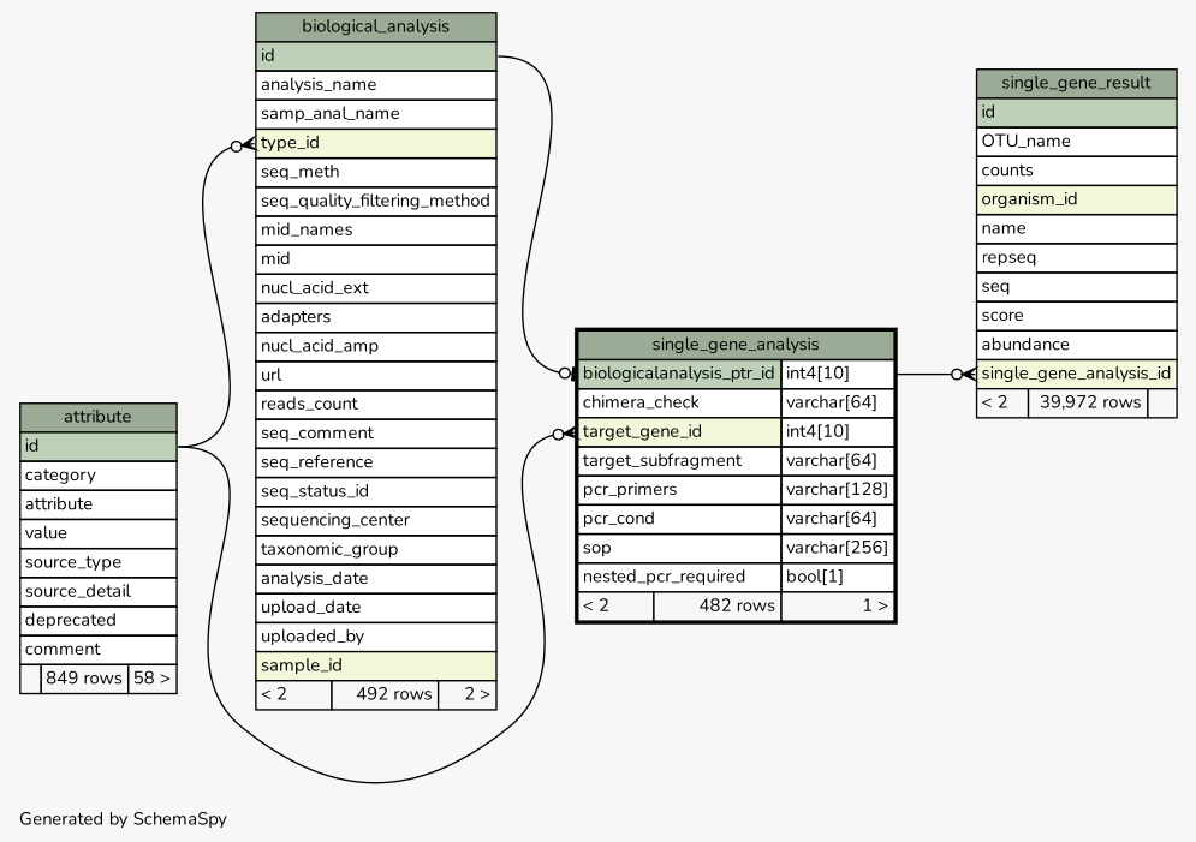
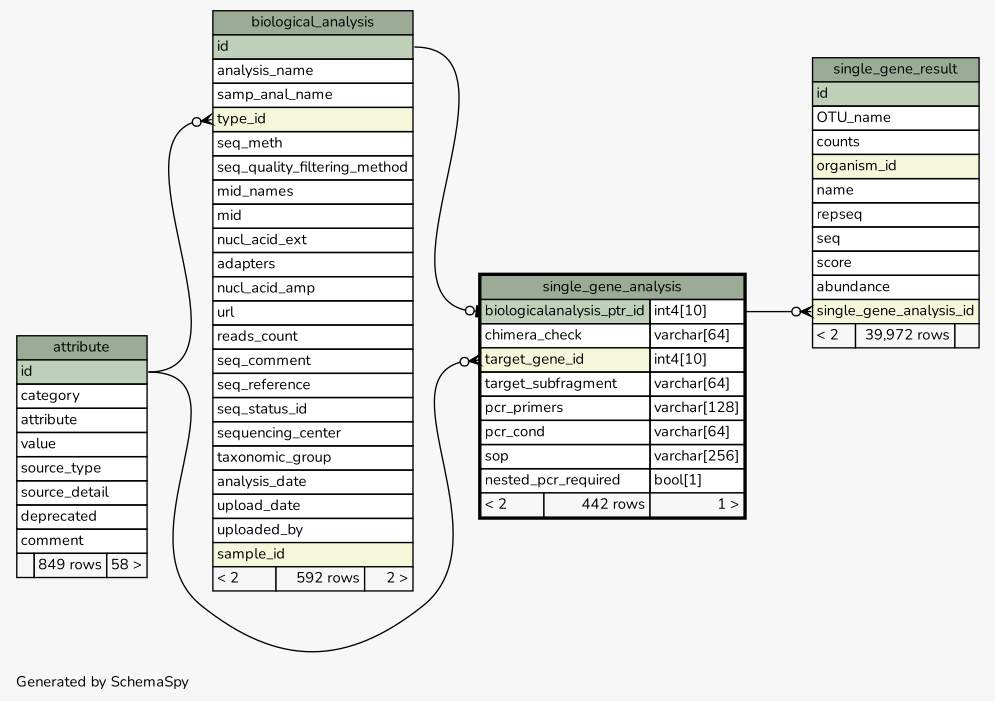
  digraph {
    bgcolor="#f7f7f7"
    fontname=Nunito
    fontsize=11
    label="\nGenerated by SchemaSpy"
    labeljust=l
    nodesep=0.18
    rankdir=RL
    ranksep=0.46
    node [fontname=Nunito fontsize=11 shape=plaintext]
    edge [arrowhead=none arrowsize=0.8 arrowtail=crowodot dir=back fontname=Nunito headport="id:e"]
-   n1 [label=<     <TABLE BORDER="0" CELLBORDER="1" CELLSPACING="0" BGCOLOR="#ffffff">       <TR><TD COLSPAN="3" BGCOLOR="#9bab96" ALIGN="CENTER">biological_analysis</TD></TR>       <TR><TD PORT="id" COLSPAN="3" BGCOLOR="#bed1b8" ALIGN="LEFT">id</TD></TR>       <TR><TD PORT="analysis_name" COLSPAN="3" ALIGN="LEFT">analysis_name</TD></TR>       <TR><TD PORT="samp_anal_name" COLSPAN="3" ALIGN="LEFT">samp_anal_name</TD></TR>       <TR><TD PORT="type_id" COLSPAN="3" BGCOLOR="#f4f7da" ALIGN="LEFT">type_id</TD></TR>       <TR><TD PORT="seq_meth" COLSPAN="3" ALIGN="LEFT">seq_meth</TD></TR>       <TR><TD PORT="seq_quality_filtering_method" COLSPAN="3" ALIGN="LEFT">seq_quality_filtering_method</TD></TR>       <TR><TD PORT="mid_names" COLSPAN="3" ALIGN="LEFT">mid_names</TD></TR>       <TR><TD PORT="mid" COLSPAN="3" ALIGN="LEFT">mid</TD></TR>       <TR><TD PORT="nucl_acid_ext" COLSPAN="3" ALIGN="LEFT">nucl_acid_ext</TD></TR>       <TR><TD PORT="adapters" COLSPAN="3" ALIGN="LEFT">adapters</TD></TR>       <TR><TD PORT="nucl_acid_amp" COLSPAN="3" ALIGN="LEFT">nucl_acid_amp</TD></TR>       <TR><TD PORT="url" COLSPAN="3" ALIGN="LEFT">url</TD></TR>       <TR><TD PORT="reads_count" COLSPAN="3" ALIGN="LEFT">reads_count</TD></TR>       <TR><TD PORT="seq_comment" COLSPAN="3" ALIGN="LEFT">seq_comment</TD></TR>       <TR><TD PORT="seq_reference" COLSPAN="3" ALIGN="LEFT">seq_reference</TD></TR>       <TR><TD PORT="seq_status_id" COLSPAN="3" ALIGN="LEFT">seq_status_id</TD></TR>       <TR><TD PORT="sequencing_center" COLSPAN="3" ALIGN="LEFT">sequencing_center</TD></TR>       <TR><TD PORT="taxonomic_group" COLSPAN="3" ALIGN="LEFT">taxonomic_group</TD></TR>       <TR><TD PORT="analysis_date" COLSPAN="3" ALIGN="LEFT">analysis_date</TD></TR>       <TR><TD PORT="upload_date" COLSPAN="3" ALIGN="LEFT">upload_date</TD></TR>       <TR><TD PORT="uploaded_by" COLSPAN="3" ALIGN="LEFT">uploaded_by</TD></TR>       <TR><TD PORT="sample_id" COLSPAN="3" BGCOLOR="#f4f7da" ALIGN="LEFT">sample_id</TD></TR>       <TR><TD ALIGN="LEFT" BGCOLOR="#f7f7f7">&lt; 2</TD><TD ALIGN="RIGHT" BGCOLOR="#f7f7f7">492 rows</TD><TD ALIGN="RIGHT" BGCOLOR="#f7f7f7">2 &gt;</TD></TR>     </TABLE>>]
+   n1 [label=<     <TABLE BORDER="0" CELLBORDER="1" CELLSPACING="0" BGCOLOR="#ffffff">       <TR><TD COLSPAN="3" BGCOLOR="#9bab96" ALIGN="CENTER">biological_analysis</TD></TR>       <TR><TD PORT="id" COLSPAN="3" BGCOLOR="#bed1b8" ALIGN="LEFT">id</TD></TR>       <TR><TD PORT="analysis_name" COLSPAN="3" ALIGN="LEFT">analysis_name</TD></TR>       <TR><TD PORT="samp_anal_name" COLSPAN="3" ALIGN="LEFT">samp_anal_name</TD></TR>       <TR><TD PORT="type_id" COLSPAN="3" BGCOLOR="#f4f7da" ALIGN="LEFT">type_id</TD></TR>       <TR><TD PORT="seq_meth" COLSPAN="3" ALIGN="LEFT">seq_meth</TD></TR>       <TR><TD PORT="seq_quality_filtering_method" COLSPAN="3" ALIGN="LEFT">seq_quality_filtering_method</TD></TR>       <TR><TD PORT="mid_names" COLSPAN="3" ALIGN="LEFT">mid_names</TD></TR>       <TR><TD PORT="mid" COLSPAN="3" ALIGN="LEFT">mid</TD></TR>       <TR><TD PORT="nucl_acid_ext" COLSPAN="3" ALIGN="LEFT">nucl_acid_ext</TD></TR>       <TR><TD PORT="adapters" COLSPAN="3" ALIGN="LEFT">adapters</TD></TR>       <TR><TD PORT="nucl_acid_amp" COLSPAN="3" ALIGN="LEFT">nucl_acid_amp</TD></TR>       <TR><TD PORT="url" COLSPAN="3" ALIGN="LEFT">url</TD></TR>       <TR><TD PORT="reads_count" COLSPAN="3" ALIGN="LEFT">reads_count</TD></TR>       <TR><TD PORT="seq_comment" COLSPAN="3" ALIGN="LEFT">seq_comment</TD></TR>       <TR><TD PORT="seq_reference" COLSPAN="3" ALIGN="LEFT">seq_reference</TD></TR>       <TR><TD PORT="seq_status_id" COLSPAN="3" ALIGN="LEFT">seq_status_id</TD></TR>       <TR><TD PORT="sequencing_center" COLSPAN="3" ALIGN="LEFT">sequencing_center</TD></TR>       <TR><TD PORT="taxonomic_group" COLSPAN="3" ALIGN="LEFT">taxonomic_group</TD></TR>       <TR><TD PORT="analysis_date" COLSPAN="3" ALIGN="LEFT">analysis_date</TD></TR>       <TR><TD PORT="upload_date" COLSPAN="3" ALIGN="LEFT">upload_date</TD></TR>       <TR><TD PORT="uploaded_by" COLSPAN="3" ALIGN="LEFT">uploaded_by</TD></TR>       <TR><TD PORT="sample_id" COLSPAN="3" BGCOLOR="#f4f7da" ALIGN="LEFT">sample_id</TD></TR>       <TR><TD ALIGN="LEFT" BGCOLOR="#f7f7f7">&lt; 2</TD><TD ALIGN="RIGHT" BGCOLOR="#f7f7f7">592 rows</TD><TD ALIGN="RIGHT" BGCOLOR="#f7f7f7">2 &gt;</TD></TR>     </TABLE>>]
    n2 [label=<     <TABLE BORDER="0" CELLBORDER="1" CELLSPACING="0" BGCOLOR="#ffffff">       <TR><TD COLSPAN="3" BGCOLOR="#9bab96" ALIGN="CENTER">attribute</TD></TR>       <TR><TD PORT="id" COLSPAN="3" BGCOLOR="#bed1b8" ALIGN="LEFT">id</TD></TR>       <TR><TD PORT="category" COLSPAN="3" ALIGN="LEFT">category</TD></TR>       <TR><TD PORT="attribute" COLSPAN="3" ALIGN="LEFT">attribute</TD></TR>       <TR><TD PORT="value" COLSPAN="3" ALIGN="LEFT">value</TD></TR>       <TR><TD PORT="source_type" COLSPAN="3" ALIGN="LEFT">source_type</TD></TR>       <TR><TD PORT="source_detail" COLSPAN="3" ALIGN="LEFT">source_detail</TD></TR>       <TR><TD PORT="deprecated" COLSPAN="3" ALIGN="LEFT">deprecated</TD></TR>       <TR><TD PORT="comment" COLSPAN="3" ALIGN="LEFT">comment</TD></TR>       <TR><TD ALIGN="LEFT" BGCOLOR="#f7f7f7">  </TD><TD ALIGN="RIGHT" BGCOLOR="#f7f7f7">849 rows</TD><TD ALIGN="RIGHT" BGCOLOR="#f7f7f7">58 &gt;</TD></TR>     </TABLE>>]
-   n3 [label=<     <TABLE BORDER="2" CELLBORDER="1" CELLSPACING="0" BGCOLOR="#ffffff">       <TR><TD COLSPAN="3" BGCOLOR="#9bab96" ALIGN="CENTER">single_gene_analysis</TD></TR>       <TR><TD PORT="biologicalanalysis_ptr_id" COLSPAN="2" BGCOLOR="#bed1b8" ALIGN="LEFT">biologicalanalysis_ptr_id</TD><TD PORT="biologicalanalysis_ptr_id.type" ALIGN="LEFT">int4[10]</TD></TR>       <TR><TD PORT="chimera_check" COLSPAN="2" ALIGN="LEFT">chimera_check</TD><TD PORT="chimera_check.type" ALIGN="LEFT">varchar[64]</TD></TR>       <TR><TD PORT="target_gene_id" COLSPAN="2" BGCOLOR="#f4f7da" ALIGN="LEFT">target_gene_id</TD><TD PORT="target_gene_id.type" ALIGN="LEFT">int4[10]</TD></TR>       <TR><TD PORT="target_subfragment" COLSPAN="2" ALIGN="LEFT">target_subfragment</TD><TD PORT="target_subfragment.type" ALIGN="LEFT">varchar[64]</TD></TR>       <TR><TD PORT="pcr_primers" COLSPAN="2" ALIGN="LEFT">pcr_primers</TD><TD PORT="pcr_primers.type" ALIGN="LEFT">varchar[128]</TD></TR>       <TR><TD PORT="pcr_cond" COLSPAN="2" ALIGN="LEFT">pcr_cond</TD><TD PORT="pcr_cond.type" ALIGN="LEFT">varchar[64]</TD></TR>       <TR><TD PORT="sop" COLSPAN="2" ALIGN="LEFT">sop</TD><TD PORT="sop.type" ALIGN="LEFT">varchar[256]</TD></TR>       <TR><TD PORT="nested_pcr_required" COLSPAN="2" ALIGN="LEFT">nested_pcr_required</TD><TD PORT="nested_pcr_required.type" ALIGN="LEFT">bool[1]</TD></TR>       <TR><TD ALIGN="LEFT" BGCOLOR="#f7f7f7">&lt; 2</TD><TD ALIGN="RIGHT" BGCOLOR="#f7f7f7">482 rows</TD><TD ALIGN="RIGHT" BGCOLOR="#f7f7f7">1 &gt;</TD></TR>     </TABLE>>]
+   n3 [label=<     <TABLE BORDER="2" CELLBORDER="1" CELLSPACING="0" BGCOLOR="#ffffff">       <TR><TD COLSPAN="3" BGCOLOR="#9bab96" ALIGN="CENTER">single_gene_analysis</TD></TR>       <TR><TD PORT="biologicalanalysis_ptr_id" COLSPAN="2" BGCOLOR="#bed1b8" ALIGN="LEFT">biologicalanalysis_ptr_id</TD><TD PORT="biologicalanalysis_ptr_id.type" ALIGN="LEFT">int4[10]</TD></TR>       <TR><TD PORT="chimera_check" COLSPAN="2" ALIGN="LEFT">chimera_check</TD><TD PORT="chimera_check.type" ALIGN="LEFT">varchar[64]</TD></TR>       <TR><TD PORT="target_gene_id" COLSPAN="2" BGCOLOR="#f4f7da" ALIGN="LEFT">target_gene_id</TD><TD PORT="target_gene_id.type" ALIGN="LEFT">int4[10]</TD></TR>       <TR><TD PORT="target_subfragment" COLSPAN="2" ALIGN="LEFT">target_subfragment</TD><TD PORT="target_subfragment.type" ALIGN="LEFT">varchar[64]</TD></TR>       <TR><TD PORT="pcr_primers" COLSPAN="2" ALIGN="LEFT">pcr_primers</TD><TD PORT="pcr_primers.type" ALIGN="LEFT">varchar[128]</TD></TR>       <TR><TD PORT="pcr_cond" COLSPAN="2" ALIGN="LEFT">pcr_cond</TD><TD PORT="pcr_cond.type" ALIGN="LEFT">varchar[64]</TD></TR>       <TR><TD PORT="sop" COLSPAN="2" ALIGN="LEFT">sop</TD><TD PORT="sop.type" ALIGN="LEFT">varchar[256]</TD></TR>       <TR><TD PORT="nested_pcr_required" COLSPAN="2" ALIGN="LEFT">nested_pcr_required</TD><TD PORT="nested_pcr_required.type" ALIGN="LEFT">bool[1]</TD></TR>       <TR><TD ALIGN="LEFT" BGCOLOR="#f7f7f7">&lt; 2</TD><TD ALIGN="RIGHT" BGCOLOR="#f7f7f7">442 rows</TD><TD ALIGN="RIGHT" BGCOLOR="#f7f7f7">1 &gt;</TD></TR>     </TABLE>>]
    n4 [label=<     <TABLE BORDER="0" CELLBORDER="1" CELLSPACING="0" BGCOLOR="#ffffff">       <TR><TD COLSPAN="3" BGCOLOR="#9bab96" ALIGN="CENTER">single_gene_result</TD></TR>       <TR><TD PORT="id" COLSPAN="3" BGCOLOR="#bed1b8" ALIGN="LEFT">id</TD></TR>       <TR><TD PORT="OTU_name" COLSPAN="3" ALIGN="LEFT">OTU_name</TD></TR>       <TR><TD PORT="counts" COLSPAN="3" ALIGN="LEFT">counts</TD></TR>       <TR><TD PORT="organism_id" COLSPAN="3" BGCOLOR="#f4f7da" ALIGN="LEFT">organism_id</TD></TR>       <TR><TD PORT="name" COLSPAN="3" ALIGN="LEFT">name</TD></TR>       <TR><TD PORT="repseq" COLSPAN="3" ALIGN="LEFT">repseq</TD></TR>       <TR><TD PORT="seq" COLSPAN="3" ALIGN="LEFT">seq</TD></TR>       <TR><TD PORT="score" COLSPAN="3" ALIGN="LEFT">score</TD></TR>       <TR><TD PORT="abundance" COLSPAN="3" ALIGN="LEFT">abundance</TD></TR>       <TR><TD PORT="single_gene_analysis_id" COLSPAN="3" BGCOLOR="#f4f7da" ALIGN="LEFT">single_gene_analysis_id</TD></TR>       <TR><TD ALIGN="LEFT" BGCOLOR="#f7f7f7">&lt; 2</TD><TD ALIGN="RIGHT" BGCOLOR="#f7f7f7">39,972 rows</TD><TD ALIGN="RIGHT" BGCOLOR="#f7f7f7">  </TD></TR>     </TABLE>>]
    n1 -> n2 [tailport="type_id:w"]
    n3 -> n1 [arrowtail=teeodot tailport="biologicalanalysis_ptr_id:w"]
    n3 -> n2 [tailport="target_gene_id:w"]
    n4 -> n3 [headport="biologicalanalysis_ptr_id.type:e" tailport="single_gene_analysis_id:w"]
  }
